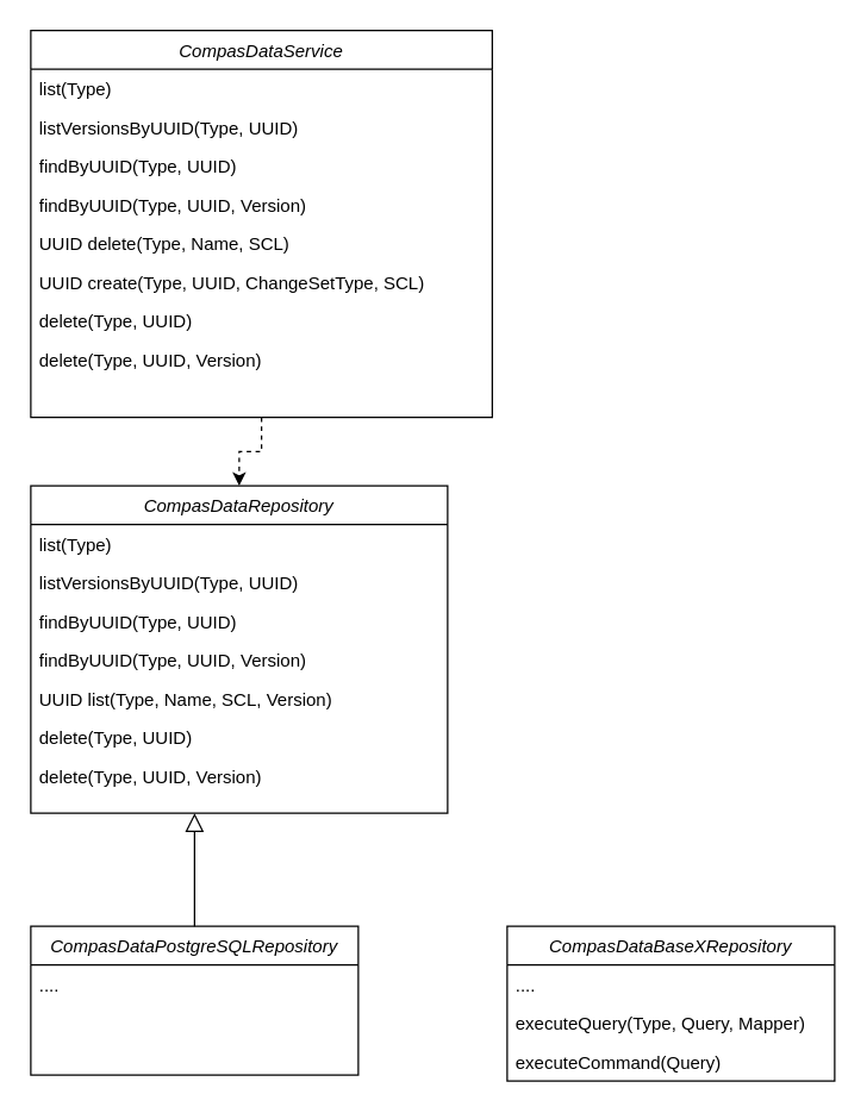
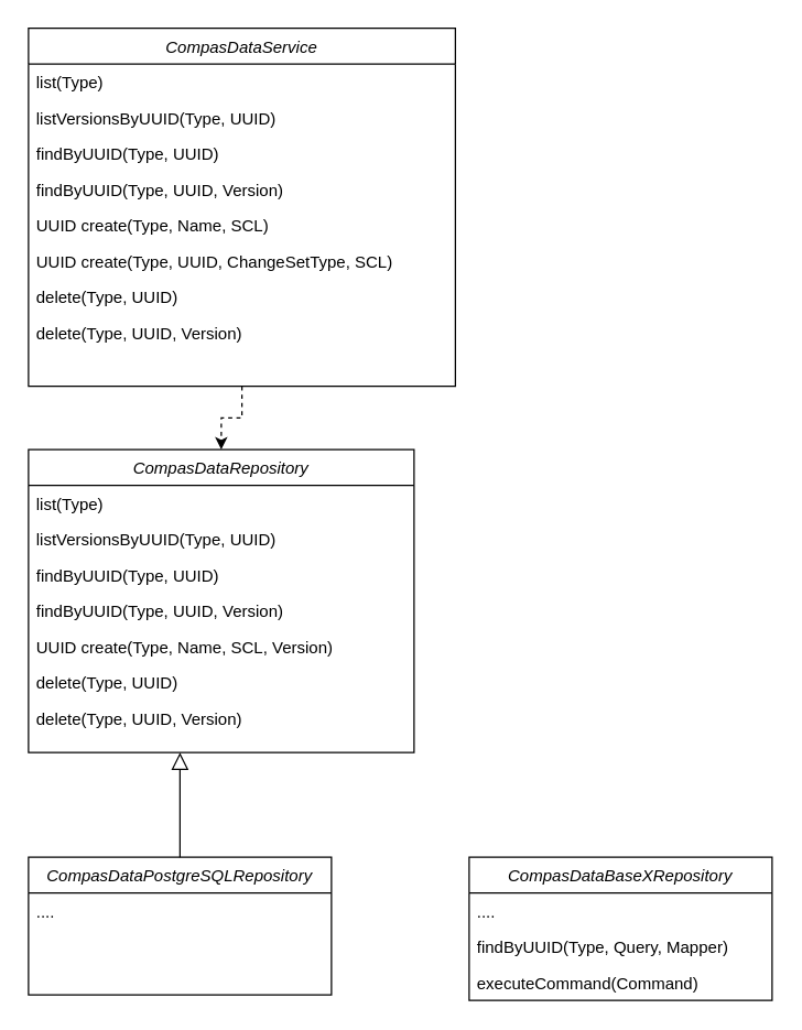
  <mxCell id="0" />
  <mxCell id="1" parent="0" />
  <mxCell id="2" style="edgeStyle=orthogonalEdgeStyle;rounded=0;orthogonalLoop=1;jettySize=auto;html=1;entryX=0.5;entryY=0;entryDx=0;entryDy=0;dashed=1;" parent="1" source="3" target="18" edge="1"><mxGeometry relative="1" as="geometry" /></mxCell>
  <mxCell id="3" value="CompasDataService" style="swimlane;fontStyle=2;align=center;verticalAlign=top;childLayout=stackLayout;horizontal=1;startSize=26;horizontalStack=0;resizeParent=1;resizeLast=0;collapsible=1;marginBottom=0;rounded=0;shadow=0;strokeWidth=1;" parent="1" vertex="1"><mxGeometry x="20" y="20" width="310" height="260" as="geometry"><mxRectangle x="230" y="140" width="160" height="26" as="alternateBounds" /></mxGeometry></mxCell>
  <mxCell id="4" value="list(Type)" style="text;align=left;verticalAlign=top;spacingLeft=4;spacingRight=4;overflow=hidden;rotatable=0;points=[[0,0.5],[1,0.5]];portConstraint=eastwest;" vertex="1" parent="3"><mxGeometry y="26" width="310" height="26" as="geometry" /></mxCell>
  <mxCell id="5" value="listVersionsByUUID(Type, UUID)" style="text;align=left;verticalAlign=top;spacingLeft=4;spacingRight=4;overflow=hidden;rotatable=0;points=[[0,0.5],[1,0.5]];portConstraint=eastwest;" vertex="1" parent="3"><mxGeometry y="52" width="310" height="26" as="geometry" /></mxCell>
  <mxCell id="6" value="findByUUID(Type, UUID)" style="text;align=left;verticalAlign=top;spacingLeft=4;spacingRight=4;overflow=hidden;rotatable=0;points=[[0,0.5],[1,0.5]];portConstraint=eastwest;" parent="3" vertex="1"><mxGeometry y="78" width="310" height="26" as="geometry" /></mxCell>
  <mxCell id="7" value="findByUUID(Type, UUID, Version)" style="text;align=left;verticalAlign=top;spacingLeft=4;spacingRight=4;overflow=hidden;rotatable=0;points=[[0,0.5],[1,0.5]];portConstraint=eastwest;" vertex="1" parent="3"><mxGeometry y="104" width="310" height="26" as="geometry" /></mxCell>
- <mxCell id="8" value="UUID delete(Type, Name, SCL)" style="text;align=left;verticalAlign=top;spacingLeft=4;spacingRight=4;overflow=hidden;rotatable=0;points=[[0,0.5],[1,0.5]];portConstraint=eastwest;" parent="3" vertex="1"><mxGeometry y="130" width="310" height="26" as="geometry" /></mxCell>
+ <mxCell id="8" value="UUID create(Type, Name, SCL)" style="text;align=left;verticalAlign=top;spacingLeft=4;spacingRight=4;overflow=hidden;rotatable=0;points=[[0,0.5],[1,0.5]];portConstraint=eastwest;" parent="3" vertex="1"><mxGeometry y="130" width="310" height="26" as="geometry" /></mxCell>
  <mxCell id="9" value="UUID create(Type, UUID, ChangeSetType, SCL)" style="text;align=left;verticalAlign=top;spacingLeft=4;spacingRight=4;overflow=hidden;rotatable=0;points=[[0,0.5],[1,0.5]];portConstraint=eastwest;" parent="3" vertex="1"><mxGeometry y="156" width="310" height="26" as="geometry" /></mxCell>
  <mxCell id="10" value="delete(Type, UUID)" style="text;align=left;verticalAlign=top;spacingLeft=4;spacingRight=4;overflow=hidden;rotatable=0;points=[[0,0.5],[1,0.5]];portConstraint=eastwest;" parent="3" vertex="1"><mxGeometry y="182" width="310" height="26" as="geometry" /></mxCell>
  <mxCell id="11" value="delete(Type, UUID, Version)" style="text;align=left;verticalAlign=top;spacingLeft=4;spacingRight=4;overflow=hidden;rotatable=0;points=[[0,0.5],[1,0.5]];portConstraint=eastwest;" vertex="1" parent="3"><mxGeometry y="208" width="310" height="26" as="geometry" /></mxCell>
  <mxCell id="12" value="CompasDataPostgreSQLRepository" style="swimlane;fontStyle=2;align=center;verticalAlign=top;childLayout=stackLayout;horizontal=1;startSize=26;horizontalStack=0;resizeParent=1;resizeLast=0;collapsible=1;marginBottom=0;rounded=0;shadow=0;strokeWidth=1;" parent="1" vertex="1"><mxGeometry x="20" y="622" width="220" height="100" as="geometry"><mxRectangle x="230" y="140" width="160" height="26" as="alternateBounds" /></mxGeometry></mxCell>
  <mxCell id="13" value="...." style="text;align=left;verticalAlign=top;spacingLeft=4;spacingRight=4;overflow=hidden;rotatable=0;points=[[0,0.5],[1,0.5]];portConstraint=eastwest;" parent="12" vertex="1"><mxGeometry y="26" width="220" height="26" as="geometry" /></mxCell>
  <mxCell id="14" value="CompasDataBaseXRepository" style="swimlane;fontStyle=2;align=center;verticalAlign=top;childLayout=stackLayout;horizontal=1;startSize=26;horizontalStack=0;resizeParent=1;resizeLast=0;collapsible=1;marginBottom=0;rounded=0;shadow=0;strokeWidth=1;" parent="1" vertex="1"><mxGeometry x="340" y="622" width="220" height="104" as="geometry"><mxRectangle x="230" y="140" width="160" height="26" as="alternateBounds" /></mxGeometry></mxCell>
  <mxCell id="15" value="...." style="text;align=left;verticalAlign=top;spacingLeft=4;spacingRight=4;overflow=hidden;rotatable=0;points=[[0,0.5],[1,0.5]];portConstraint=eastwest;" parent="14" vertex="1"><mxGeometry y="26" width="220" height="26" as="geometry" /></mxCell>
- <mxCell id="16" value="executeQuery(Type, Query, Mapper)" style="text;align=left;verticalAlign=top;spacingLeft=4;spacingRight=4;overflow=hidden;rotatable=0;points=[[0,0.5],[1,0.5]];portConstraint=eastwest;" vertex="1" parent="14"><mxGeometry y="52" width="220" height="26" as="geometry" /></mxCell>
- <mxCell id="17" value="executeCommand(Query)" style="text;align=left;verticalAlign=top;spacingLeft=4;spacingRight=4;overflow=hidden;rotatable=0;points=[[0,0.5],[1,0.5]];portConstraint=eastwest;" vertex="1" parent="14"><mxGeometry y="78" width="220" height="26" as="geometry" /></mxCell>
+ <mxCell id="16" value="findByUUID(Type, Query, Mapper)" style="text;align=left;verticalAlign=top;spacingLeft=4;spacingRight=4;overflow=hidden;rotatable=0;points=[[0,0.5],[1,0.5]];portConstraint=eastwest;" vertex="1" parent="14"><mxGeometry y="52" width="220" height="26" as="geometry" /></mxCell>
+ <mxCell id="17" value="executeCommand(Command)" style="text;align=left;verticalAlign=top;spacingLeft=4;spacingRight=4;overflow=hidden;rotatable=0;points=[[0,0.5],[1,0.5]];portConstraint=eastwest;" vertex="1" parent="14"><mxGeometry y="78" width="220" height="26" as="geometry" /></mxCell>
  <mxCell id="18" value="CompasDataRepository" style="swimlane;fontStyle=2;align=center;verticalAlign=top;childLayout=stackLayout;horizontal=1;startSize=26;horizontalStack=0;resizeParent=1;resizeLast=0;collapsible=1;marginBottom=0;rounded=0;shadow=0;strokeWidth=1;" parent="1" vertex="1"><mxGeometry x="20" y="326" width="280" height="220" as="geometry"><mxRectangle x="230" y="140" width="160" height="26" as="alternateBounds" /></mxGeometry></mxCell>
  <mxCell id="19" value="list(Type)" style="text;align=left;verticalAlign=top;spacingLeft=4;spacingRight=4;overflow=hidden;rotatable=0;points=[[0,0.5],[1,0.5]];portConstraint=eastwest;" parent="18" vertex="1"><mxGeometry y="26" width="280" height="26" as="geometry" /></mxCell>
  <mxCell id="20" value="listVersionsByUUID(Type, UUID)" style="text;align=left;verticalAlign=top;spacingLeft=4;spacingRight=4;overflow=hidden;rotatable=0;points=[[0,0.5],[1,0.5]];portConstraint=eastwest;" vertex="1" parent="18"><mxGeometry y="52" width="280" height="26" as="geometry" /></mxCell>
  <mxCell id="21" value="findByUUID(Type, UUID)" style="text;align=left;verticalAlign=top;spacingLeft=4;spacingRight=4;overflow=hidden;rotatable=0;points=[[0,0.5],[1,0.5]];portConstraint=eastwest;" vertex="1" parent="18"><mxGeometry y="78" width="280" height="26" as="geometry" /></mxCell>
  <mxCell id="22" value="findByUUID(Type, UUID, Version)" style="text;align=left;verticalAlign=top;spacingLeft=4;spacingRight=4;overflow=hidden;rotatable=0;points=[[0,0.5],[1,0.5]];portConstraint=eastwest;" vertex="1" parent="18"><mxGeometry y="104" width="280" height="26" as="geometry" /></mxCell>
- <mxCell id="23" value="UUID list(Type, Name, SCL, Version)" style="text;align=left;verticalAlign=top;spacingLeft=4;spacingRight=4;overflow=hidden;rotatable=0;points=[[0,0.5],[1,0.5]];portConstraint=eastwest;" parent="18" vertex="1"><mxGeometry y="130" width="280" height="26" as="geometry" /></mxCell>
+ <mxCell id="23" value="UUID create(Type, Name, SCL, Version)" style="text;align=left;verticalAlign=top;spacingLeft=4;spacingRight=4;overflow=hidden;rotatable=0;points=[[0,0.5],[1,0.5]];portConstraint=eastwest;" parent="18" vertex="1"><mxGeometry y="130" width="280" height="26" as="geometry" /></mxCell>
  <mxCell id="24" value="delete(Type, UUID)" style="text;align=left;verticalAlign=top;spacingLeft=4;spacingRight=4;overflow=hidden;rotatable=0;points=[[0,0.5],[1,0.5]];portConstraint=eastwest;" parent="18" vertex="1"><mxGeometry y="156" width="280" height="26" as="geometry" /></mxCell>
  <mxCell id="25" value="delete(Type, UUID, Version)" style="text;align=left;verticalAlign=top;spacingLeft=4;spacingRight=4;overflow=hidden;rotatable=0;points=[[0,0.5],[1,0.5]];portConstraint=eastwest;" vertex="1" parent="18"><mxGeometry y="182" width="280" height="26" as="geometry" /></mxCell>
  <mxCell id="26" value="" style="endArrow=block;endSize=10;endFill=0;shadow=0;strokeWidth=1;rounded=0;edgeStyle=elbowEdgeStyle;elbow=vertical;exitX=0.5;exitY=0;exitDx=0;exitDy=0;" parent="1" source="12" edge="1"><mxGeometry width="160" relative="1" as="geometry"><mxPoint x="310" y="402" as="sourcePoint" /><mxPoint x="130" y="546" as="targetPoint" /></mxGeometry></mxCell>
